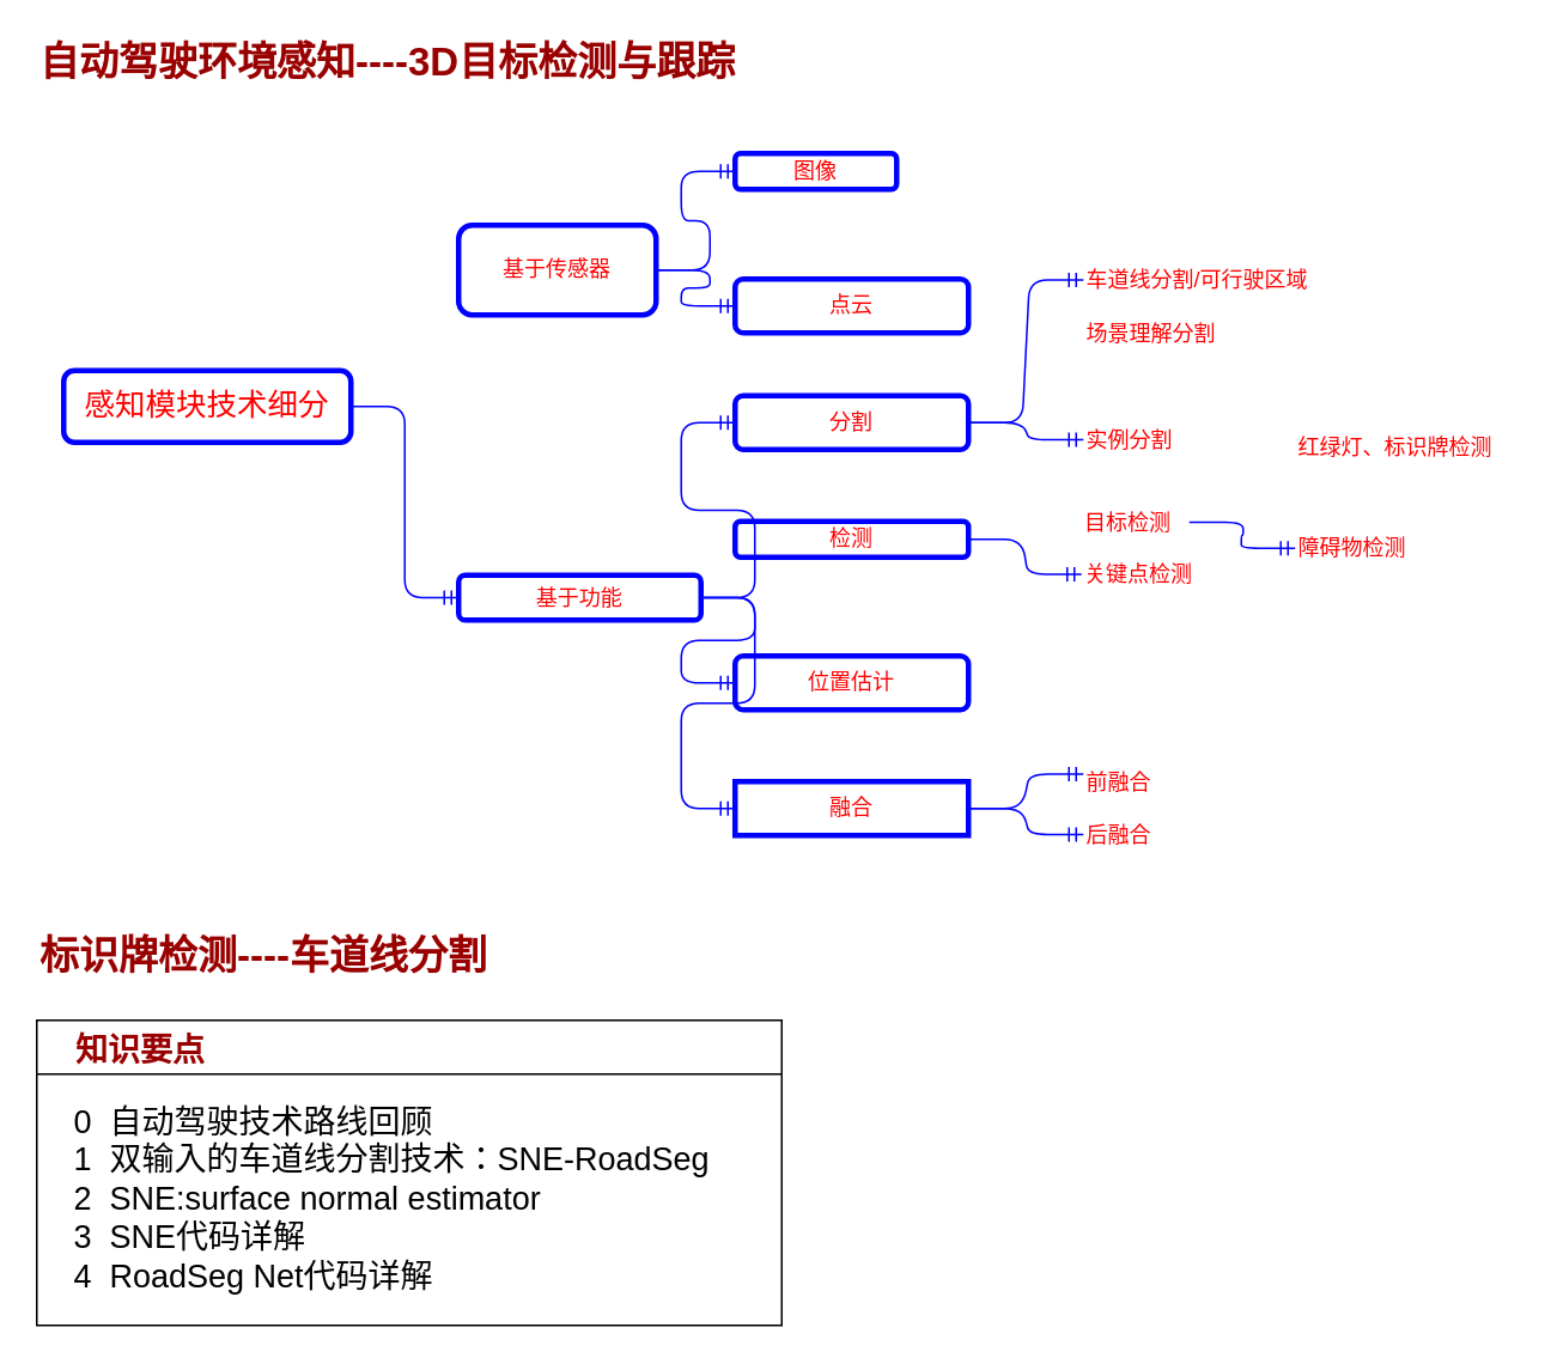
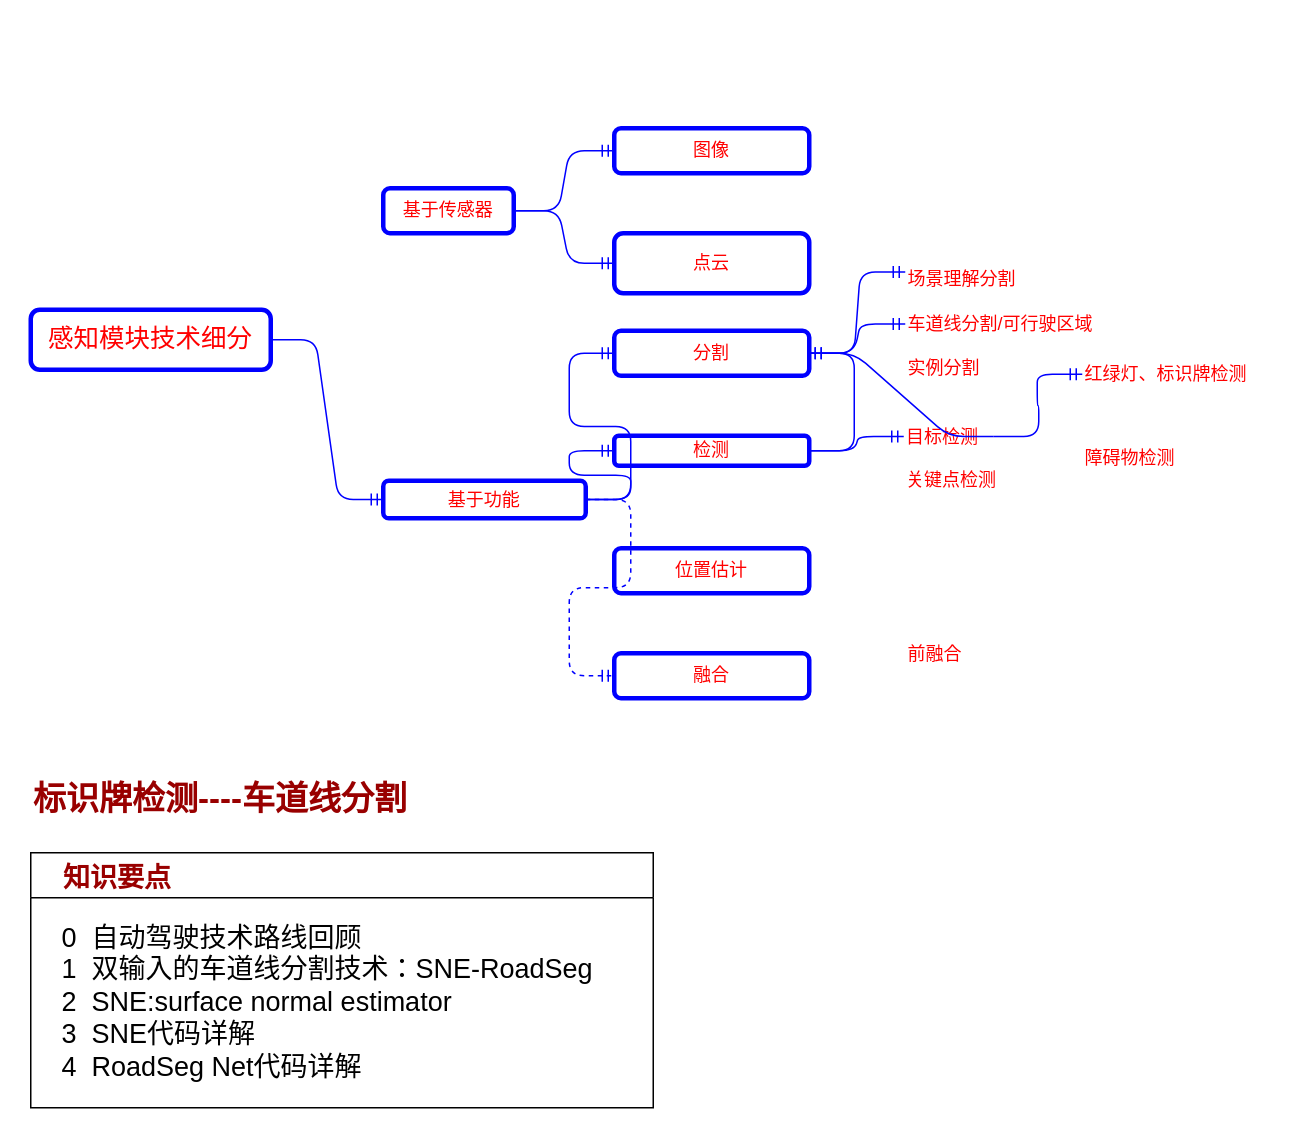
  <mxCell id="0" />
  <mxCell id="1" parent="0" />
- <mxCell id="2" value="自动驾驶环境感知----3D目标检测与跟踪" style="text;html=1;strokeColor=none;fillColor=none;align=left;verticalAlign=middle;whiteSpace=wrap;rounded=0;fontSize=22;fontColor=#990000;fontStyle=1" vertex="1" parent="1"><mxGeometry x="20" y="20" width="415" height="30" as="geometry" /></mxCell>
  <mxCell id="3" value="    知识要点" style="swimlane;fontSize=18;fontColor=#990000;strokeColor=#000000;fillColor=none;startSize=30;align=left;" vertex="1" parent="1"><mxGeometry x="20" y="568" width="415" height="170" as="geometry" /></mxCell>
  <mxCell id="4" value="0&amp;nbsp; 自动驾驶技术路线回顾&lt;br&gt;1&amp;nbsp; 双输入的车道线分割技术：SNE-RoadSeg&lt;br&gt;2&amp;nbsp; SNE:surface normal estimator&lt;br&gt;3&amp;nbsp; SNE代码详解&lt;br&gt;4&amp;nbsp; RoadSeg Net代码详解" style="text;html=1;align=left;verticalAlign=middle;resizable=0;points=[];autosize=1;strokeColor=none;fillColor=none;fontSize=18;fontColor=#000000;" vertex="1" parent="3"><mxGeometry x="19" y="40" width="370" height="120" as="geometry" /></mxCell>
- <mxCell id="5" value="感知模块技术细分" style="rounded=1;whiteSpace=wrap;html=1;fontSize=17;fontColor=#FF0000;strokeColor=#0000FF;strokeWidth=3;fillColor=none;" vertex="1" parent="1"><mxGeometry x="35" y="206" width="160" height="40" as="geometry" /></mxCell>
- <mxCell id="6" value="基于传感器" style="rounded=1;whiteSpace=wrap;html=1;fontSize=12;fontColor=#FF0000;strokeColor=#0000FF;strokeWidth=3;fillColor=none;" vertex="1" parent="1"><mxGeometry x="255" y="125" width="110" height="50" as="geometry" /></mxCell>
- <mxCell id="7" value="图像" style="rounded=1;whiteSpace=wrap;html=1;fontSize=12;fontColor=#FF0000;strokeColor=#0000FF;strokeWidth=3;fillColor=none;" vertex="1" parent="1"><mxGeometry x="409" y="85" width="90" height="20" as="geometry" /></mxCell>
- <mxCell id="8" value="点云" style="rounded=1;whiteSpace=wrap;html=1;fontSize=12;fontColor=#FF0000;strokeColor=#0000FF;strokeWidth=3;fillColor=none;" vertex="1" parent="1"><mxGeometry x="409" y="155" width="130" height="30" as="geometry" /></mxCell>
+ <mxCell id="5" value="感知模块技术细分" style="rounded=1;whiteSpace=wrap;html=1;fontSize=17;fontColor=#FF0000;strokeColor=#0000FF;strokeWidth=3;fillColor=none;" vertex="1" parent="1"><mxGeometry x="20" y="206" width="160" height="40" as="geometry" /></mxCell>
+ <mxCell id="6" value="基于传感器" style="rounded=1;whiteSpace=wrap;html=1;fontSize=12;fontColor=#FF0000;strokeColor=#0000FF;strokeWidth=3;fillColor=none;" vertex="1" parent="1"><mxGeometry x="255" y="125" width="87" height="30" as="geometry" /></mxCell>
+ <mxCell id="7" value="图像" style="rounded=1;whiteSpace=wrap;html=1;fontSize=12;fontColor=#FF0000;strokeColor=#0000FF;strokeWidth=3;fillColor=none;" vertex="1" parent="1"><mxGeometry x="409" y="85" width="130" height="30" as="geometry" /></mxCell>
+ <mxCell id="8" value="点云" style="rounded=1;whiteSpace=wrap;html=1;fontSize=12;fontColor=#FF0000;strokeColor=#0000FF;strokeWidth=3;fillColor=none;" vertex="1" parent="1"><mxGeometry x="409" y="155" width="130" height="40" as="geometry" /></mxCell>
  <mxCell id="9" value="基于功能" style="rounded=1;whiteSpace=wrap;html=1;fontSize=12;fontColor=#FF0000;strokeColor=#0000FF;strokeWidth=3;fillColor=none;" vertex="1" parent="1"><mxGeometry x="255" y="320" width="135" height="25" as="geometry" /></mxCell>
  <mxCell id="10" value="" style="edgeStyle=entityRelationEdgeStyle;fontSize=12;html=1;endArrow=ERmandOne;fontColor=#FF0000;strokeColor=#0000FF;fillColor=#33FF33;exitX=1;exitY=0.5;exitDx=0;exitDy=0;entryX=0;entryY=0.5;entryDx=0;entryDy=0;" edge="1" parent="1" source="5" target="9"><mxGeometry width="100" height="100" relative="1" as="geometry"><mxPoint x="162" y="422" as="sourcePoint" /><mxPoint x="222" y="323" as="targetPoint" /></mxGeometry></mxCell>
  <mxCell id="11" value="分割" style="rounded=1;whiteSpace=wrap;html=1;fontSize=12;fontColor=#FF0000;strokeColor=#0000FF;strokeWidth=3;fillColor=none;" vertex="1" parent="1"><mxGeometry x="409" y="220" width="130" height="30" as="geometry" /></mxCell>
  <mxCell id="12" value="检测" style="rounded=1;whiteSpace=wrap;html=1;fontSize=12;fontColor=#FF0000;strokeColor=#0000FF;strokeWidth=3;fillColor=none;" vertex="1" parent="1"><mxGeometry x="409" y="290" width="130" height="20" as="geometry" /></mxCell>
  <mxCell id="13" value="位置估计" style="rounded=1;whiteSpace=wrap;html=1;fontSize=12;fontColor=#FF0000;strokeColor=#0000FF;strokeWidth=3;fillColor=none;" vertex="1" parent="1"><mxGeometry x="409" y="365" width="130" height="30" as="geometry" /></mxCell>
- <mxCell id="14" value="融合" style="whiteSpace=wrap;html=1;fontSize=12;fontColor=#FF0000;strokeColor=#0000FF;strokeWidth=3;fillColor=none;rounded=0;" vertex="1" parent="1"><mxGeometry x="409" y="435" width="130" height="30" as="geometry" /></mxCell>
+ <mxCell id="14" value="融合" style="rounded=1;whiteSpace=wrap;html=1;fontSize=12;fontColor=#FF0000;strokeColor=#0000FF;strokeWidth=3;fillColor=none;" vertex="1" parent="1"><mxGeometry x="409" y="435" width="130" height="30" as="geometry" /></mxCell>
  <mxCell id="15" value="" style="edgeStyle=entityRelationEdgeStyle;fontSize=12;html=1;endArrow=ERmandOne;fontColor=#FF0000;strokeColor=#0000FF;fillColor=#33FF33;exitX=1;exitY=0.5;exitDx=0;exitDy=0;entryX=0;entryY=0.5;entryDx=0;entryDy=0;" edge="1" parent="1" source="6" target="8"><mxGeometry width="100" height="100" relative="1" as="geometry"><mxPoint x="327" y="241" as="sourcePoint" /><mxPoint x="407" y="155" as="targetPoint" /></mxGeometry></mxCell>
  <mxCell id="16" value="" style="edgeStyle=entityRelationEdgeStyle;fontSize=12;html=1;endArrow=ERmandOne;fontColor=#FF0000;strokeColor=#0000FF;fillColor=#33FF33;exitX=1;exitY=0.5;exitDx=0;exitDy=0;entryX=0;entryY=0.5;entryDx=0;entryDy=0;" edge="1" parent="1" source="9" target="11"><mxGeometry width="100" height="100" relative="1" as="geometry"><mxPoint x="332" y="291" as="sourcePoint" /><mxPoint x="412" y="205" as="targetPoint" /></mxGeometry></mxCell>
- <mxCell id="18" value="" style="edgeStyle=entityRelationEdgeStyle;fontSize=12;html=1;endArrow=ERmandOne;fontColor=#FF0000;strokeColor=#0000FF;fillColor=#33FF33;exitX=1;exitY=0.5;exitDx=0;exitDy=0;entryX=0;entryY=0.5;entryDx=0;entryDy=0;" edge="1" parent="1" source="9" target="13"><mxGeometry width="100" height="100" relative="1" as="geometry"><mxPoint x="312" y="451" as="sourcePoint" /><mxPoint x="392" y="365" as="targetPoint" /></mxGeometry></mxCell>
- <mxCell id="19" value="" style="edgeStyle=entityRelationEdgeStyle;fontSize=12;html=1;endArrow=ERmandOne;fontColor=#FF0000;strokeColor=#0000FF;fillColor=#33FF33;exitX=1;exitY=0.5;exitDx=0;exitDy=0;entryX=0;entryY=0.5;entryDx=0;entryDy=0;" edge="1" parent="1" source="9" target="14"><mxGeometry width="100" height="100" relative="1" as="geometry"><mxPoint x="262" y="481" as="sourcePoint" /><mxPoint x="342" y="395" as="targetPoint" /></mxGeometry></mxCell>
+ <mxCell id="17" value="" style="edgeStyle=entityRelationEdgeStyle;fontSize=12;html=1;endArrow=ERmandOne;fontColor=#FF0000;strokeColor=#0000FF;fillColor=#33FF33;exitX=1;exitY=0.5;exitDx=0;exitDy=0;entryX=0;entryY=0.5;entryDx=0;entryDy=0;" edge="1" parent="1" source="9" target="12"><mxGeometry width="100" height="100" relative="1" as="geometry"><mxPoint x="342" y="423" as="sourcePoint" /><mxPoint x="422" y="337" as="targetPoint" /></mxGeometry></mxCell>
+ <mxCell id="19" value="" style="edgeStyle=entityRelationEdgeStyle;fontSize=12;html=1;endArrow=ERmandOne;fontColor=#FF0000;strokeColor=#0000FF;fillColor=#33FF33;exitX=1;exitY=0.5;exitDx=0;exitDy=0;entryX=0;entryY=0.5;entryDx=0;entryDy=0;dashed=1;" edge="1" parent="1" source="9" target="14"><mxGeometry width="100" height="100" relative="1" as="geometry"><mxPoint x="262" y="481" as="sourcePoint" /><mxPoint x="342" y="395" as="targetPoint" /></mxGeometry></mxCell>
  <mxCell id="20" value="" style="edgeStyle=entityRelationEdgeStyle;fontSize=12;html=1;endArrow=ERmandOne;fontColor=#FF0000;strokeColor=#0000FF;fillColor=#33FF33;exitX=1;exitY=0.5;exitDx=0;exitDy=0;entryX=0;entryY=0.5;entryDx=0;entryDy=0;" edge="1" parent="1" source="6" target="7"><mxGeometry width="100" height="100" relative="1" as="geometry"><mxPoint x="352" y="220" as="sourcePoint" /><mxPoint x="432" y="134" as="targetPoint" /></mxGeometry></mxCell>
  <mxCell id="21" value="场景理解分割" style="text;html=1;strokeColor=none;fillColor=none;align=left;verticalAlign=middle;whiteSpace=wrap;rounded=0;fontColor=#FF0000;" vertex="1" parent="1"><mxGeometry x="603" y="176" width="110" height="19" as="geometry" /></mxCell>
- <mxCell id="22" value="车道线分割/可行驶区域" style="text;html=1;strokeColor=none;fillColor=none;align=left;verticalAlign=middle;whiteSpace=wrap;rounded=0;fontColor=#FF0000;" vertex="1" parent="1"><mxGeometry x="603" y="146" width="132" height="19" as="geometry" /></mxCell>
+ <mxCell id="22" value="车道线分割/可行驶区域" style="text;html=1;strokeColor=none;fillColor=none;align=left;verticalAlign=middle;whiteSpace=wrap;rounded=0;fontColor=#FF0000;" vertex="1" parent="1"><mxGeometry x="603" y="206" width="132" height="19" as="geometry" /></mxCell>
  <mxCell id="23" value="实例分割" style="text;html=1;strokeColor=none;fillColor=none;align=left;verticalAlign=middle;whiteSpace=wrap;rounded=0;fontColor=#FF0000;" vertex="1" parent="1"><mxGeometry x="603" y="235" width="110" height="19" as="geometry" /></mxCell>
  <mxCell id="24" value="目标检测" style="text;html=1;strokeColor=none;fillColor=none;align=left;verticalAlign=middle;whiteSpace=wrap;rounded=0;fontColor=#FF0000;" vertex="1" parent="1"><mxGeometry x="602" y="281" width="60" height="19" as="geometry" /></mxCell>
  <mxCell id="25" value="关键点检测" style="text;html=1;strokeColor=none;fillColor=none;align=left;verticalAlign=middle;whiteSpace=wrap;rounded=0;fontColor=#FF0000;" vertex="1" parent="1"><mxGeometry x="602" y="310" width="70" height="19" as="geometry" /></mxCell>
  <mxCell id="26" value="前融合" style="text;html=1;strokeColor=none;fillColor=none;align=left;verticalAlign=middle;whiteSpace=wrap;rounded=0;fontColor=#FF0000;" vertex="1" parent="1"><mxGeometry x="603" y="426" width="110" height="19" as="geometry" /></mxCell>
- <mxCell id="27" value="后融合" style="text;html=1;strokeColor=none;fillColor=none;align=left;verticalAlign=middle;whiteSpace=wrap;rounded=0;fontColor=#FF0000;" vertex="1" parent="1"><mxGeometry x="603" y="455" width="110" height="19" as="geometry" /></mxCell>
  <mxCell id="28" value="红绿灯、标识牌检测" style="text;html=1;strokeColor=none;fillColor=none;align=left;verticalAlign=middle;whiteSpace=wrap;rounded=0;fontColor=#FF0000;" vertex="1" parent="1"><mxGeometry x="721" y="239.5" width="121" height="19" as="geometry" /></mxCell>
  <mxCell id="29" value="障碍物检测" style="text;html=1;strokeColor=none;fillColor=none;align=left;verticalAlign=middle;whiteSpace=wrap;rounded=0;fontColor=#FF0000;" vertex="1" parent="1"><mxGeometry x="721" y="295.5" width="110" height="19" as="geometry" /></mxCell>
- <mxCell id="30" value="" style="edgeStyle=entityRelationEdgeStyle;fontSize=12;html=1;endArrow=ERmandOne;fontColor=#FF0000;strokeColor=#0000FF;fillColor=#33FF33;exitX=1;exitY=0.5;exitDx=0;exitDy=0;entryX=0;entryY=0.5;entryDx=0;entryDy=0;" edge="1" parent="1" source="24" target="29"><mxGeometry width="100" height="100" relative="1" as="geometry"><mxPoint x="712" y="387" as="sourcePoint" /><mxPoint x="772" y="305" as="targetPoint" /></mxGeometry></mxCell>
- <mxCell id="32" value="" style="edgeStyle=entityRelationEdgeStyle;fontSize=12;html=1;endArrow=ERmandOne;fontColor=#FF0000;strokeColor=#0000FF;fillColor=#33FF33;exitX=1;exitY=0.5;exitDx=0;exitDy=0;entryX=0;entryY=0.5;entryDx=0;entryDy=0;" edge="1" parent="1" source="14" target="27"><mxGeometry width="100" height="100" relative="1" as="geometry"><mxPoint x="602" y="408" as="sourcePoint" /><mxPoint x="672" y="350" as="targetPoint" /></mxGeometry></mxCell>
- <mxCell id="33" value="" style="edgeStyle=entityRelationEdgeStyle;fontSize=12;html=1;endArrow=ERmandOne;fontColor=#FF0000;strokeColor=#0000FF;fillColor=#33FF33;exitX=1;exitY=0.5;exitDx=0;exitDy=0;entryX=0;entryY=0.25;entryDx=0;entryDy=0;" edge="1" parent="1" source="14" target="26"><mxGeometry width="100" height="100" relative="1" as="geometry"><mxPoint x="562" y="445" as="sourcePoint" /><mxPoint x="632" y="387" as="targetPoint" /></mxGeometry></mxCell>
+ <mxCell id="30" value="" style="edgeStyle=entityRelationEdgeStyle;fontSize=12;html=1;endArrow=ERmandOne;fontColor=#FF0000;strokeColor=#0000FF;fillColor=#33FF33;exitX=1;exitY=0.5;exitDx=0;exitDy=0;" edge="1" parent="1" source="24" target="11"><mxGeometry width="100" height="100" relative="1" as="geometry"><mxPoint x="712" y="387" as="sourcePoint" /><mxPoint x="772" y="305" as="targetPoint" /></mxGeometry></mxCell>
+ <mxCell id="31" value="" style="edgeStyle=entityRelationEdgeStyle;fontSize=12;html=1;endArrow=ERmandOne;fontColor=#FF0000;strokeColor=#0000FF;fillColor=#33FF33;exitX=1;exitY=0.5;exitDx=0;exitDy=0;entryX=0;entryY=0.5;entryDx=0;entryDy=0;" edge="1" parent="1" source="24" target="28"><mxGeometry width="100" height="100" relative="1" as="geometry"><mxPoint x="732" y="266.5" as="sourcePoint" /><mxPoint x="772" y="276" as="targetPoint" /></mxGeometry></mxCell>
  <mxCell id="34" value="" style="edgeStyle=entityRelationEdgeStyle;fontSize=12;html=1;endArrow=ERmandOne;fontColor=#FF0000;strokeColor=#0000FF;fillColor=#33FF33;exitX=1;exitY=0.5;exitDx=0;exitDy=0;entryX=0;entryY=0.5;entryDx=0;entryDy=0;" edge="1" parent="1" source="11" target="22"><mxGeometry width="100" height="100" relative="1" as="geometry"><mxPoint x="572" y="273.5" as="sourcePoint" /><mxPoint x="642" y="215.5" as="targetPoint" /></mxGeometry></mxCell>
- <mxCell id="36" value="" style="edgeStyle=entityRelationEdgeStyle;fontSize=12;html=1;endArrow=ERmandOne;fontColor=#FF0000;strokeColor=#0000FF;fillColor=#33FF33;exitX=1;exitY=0.5;exitDx=0;exitDy=0;entryX=0;entryY=0.5;entryDx=0;entryDy=0;" edge="1" parent="1" source="12" target="25"><mxGeometry width="100" height="100" relative="1" as="geometry"><mxPoint x="572" y="378" as="sourcePoint" /><mxPoint x="642" y="320" as="targetPoint" /></mxGeometry></mxCell>
- <mxCell id="37" value="" style="edgeStyle=entityRelationEdgeStyle;fontSize=12;html=1;endArrow=ERmandOne;fontColor=#FF0000;strokeColor=#0000FF;fillColor=#33FF33;exitX=1;exitY=0.5;exitDx=0;exitDy=0;entryX=0;entryY=0.5;entryDx=0;entryDy=0;" edge="1" parent="1" source="11" target="23"><mxGeometry width="100" height="100" relative="1" as="geometry"><mxPoint x="562" y="300" as="sourcePoint" /><mxPoint x="632" y="242" as="targetPoint" /></mxGeometry></mxCell>
+ <mxCell id="35" value="" style="edgeStyle=entityRelationEdgeStyle;fontSize=12;html=1;endArrow=ERmandOne;fontColor=#FF0000;strokeColor=#0000FF;fillColor=#33FF33;exitX=1;exitY=0.5;exitDx=0;exitDy=0;entryX=0;entryY=0.5;entryDx=0;entryDy=0;" edge="1" parent="1" source="12" target="24"><mxGeometry width="100" height="100" relative="1" as="geometry"><mxPoint x="572" y="339" as="sourcePoint" /><mxPoint x="642" y="281" as="targetPoint" /></mxGeometry></mxCell>
+ <mxCell id="36" value="" style="edgeStyle=entityRelationEdgeStyle;fontSize=12;html=1;endArrow=ERmandOne;fontColor=#FF0000;strokeColor=#0000FF;fillColor=#33FF33;exitX=1;exitY=0.5;exitDx=0;exitDy=0;" edge="1" parent="1" source="12" target="11"><mxGeometry width="100" height="100" relative="1" as="geometry"><mxPoint x="572" y="378" as="sourcePoint" /><mxPoint x="642" y="320" as="targetPoint" /></mxGeometry></mxCell>
+ <mxCell id="38" value="" style="edgeStyle=entityRelationEdgeStyle;fontSize=12;html=1;endArrow=ERmandOne;fontColor=#FF0000;strokeColor=#0000FF;fillColor=#33FF33;exitX=1;exitY=0.5;exitDx=0;exitDy=0;entryX=0;entryY=0.25;entryDx=0;entryDy=0;" edge="1" parent="1" source="11" target="21"><mxGeometry width="100" height="100" relative="1" as="geometry"><mxPoint x="572" y="225" as="sourcePoint" /><mxPoint x="642" y="167" as="targetPoint" /></mxGeometry></mxCell>
  <mxCell id="39" value="标识牌检测----车道线分割" style="text;html=1;strokeColor=none;fillColor=none;align=left;verticalAlign=middle;whiteSpace=wrap;rounded=0;fontSize=22;fontColor=#990000;fontStyle=1" vertex="1" parent="1"><mxGeometry x="20" y="518" width="335" height="30" as="geometry" /></mxCell>
